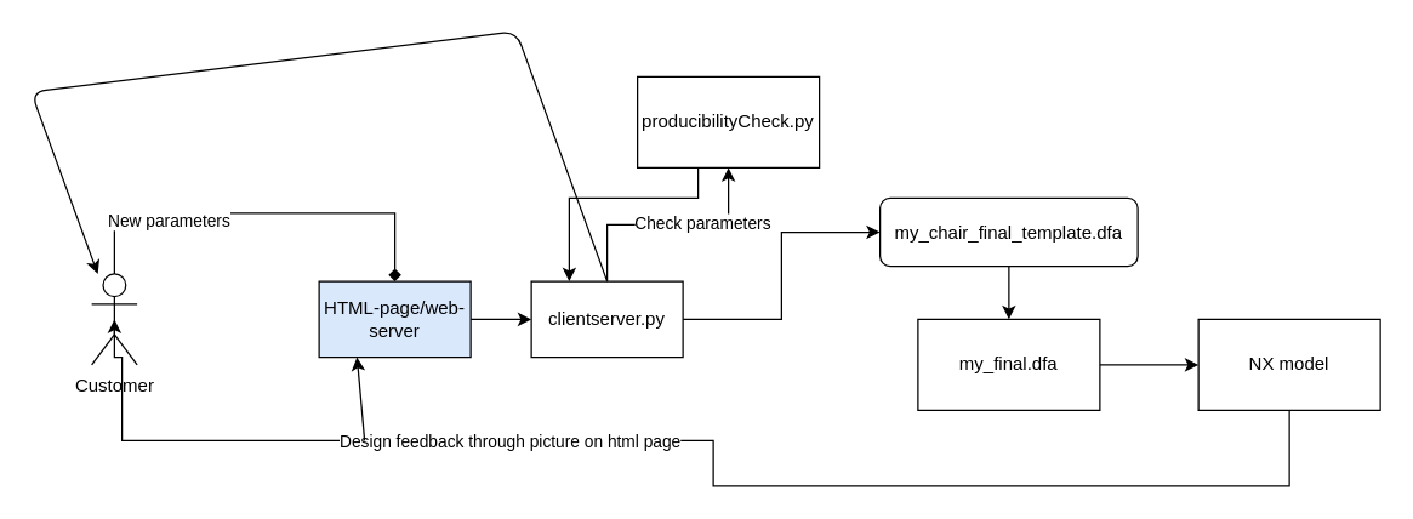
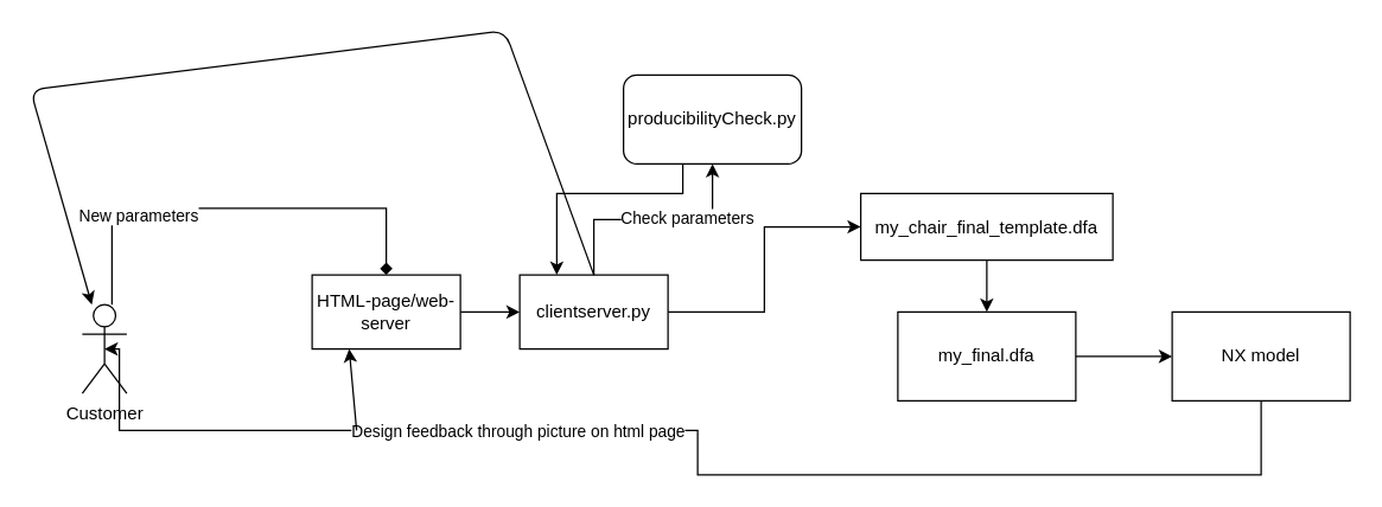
  <mxCell id="0" />
  <mxCell id="1" parent="0" />
  <mxCell id="2" style="edgeStyle=orthogonalEdgeStyle;rounded=0;orthogonalLoop=1;jettySize=auto;html=1;" parent="1" source="3" target="10" edge="1"><mxGeometry relative="1" as="geometry" /></mxCell>
- <mxCell id="3" value="HTML-page/web-server" style="rounded=0;whiteSpace=wrap;html=1;fillColor=#dae8fc;" parent="1" vertex="1"><mxGeometry x="210" y="185" width="100" height="50" as="geometry" /></mxCell>
+ <mxCell id="3" value="HTML-page/web-server" style="rounded=0;whiteSpace=wrap;html=1;" parent="1" vertex="1"><mxGeometry x="210" y="185" width="100" height="50" as="geometry" /></mxCell>
  <mxCell id="4" style="edgeStyle=orthogonalEdgeStyle;rounded=0;orthogonalLoop=1;jettySize=auto;html=1;entryX=0.5;entryY=0;entryDx=0;entryDy=0;endArrow=diamond;" parent="1" source="6" target="3" edge="1"><mxGeometry relative="1" as="geometry"><mxPoint x="150" y="210" as="targetPoint" /><Array as="points"><mxPoint x="75" y="140" /><mxPoint x="260" y="140" /></Array></mxGeometry></mxCell>
  <mxCell id="5" value="New parameters" style="edgeLabel;html=1;align=center;verticalAlign=middle;resizable=0;points=[];" parent="4" vertex="1" connectable="0"><mxGeometry x="-0.445" y="-4" relative="1" as="geometry"><mxPoint as="offset" /></mxGeometry></mxCell>
- <mxCell id="6" value="Customer" style="shape=umlActor;verticalLabelPosition=bottom;verticalAlign=top;html=1;outlineConnect=0;" parent="1" vertex="1"><mxGeometry x="60" y="180" width="30" height="60" as="geometry" /></mxCell>
+ <mxCell id="6" value="Customer" style="shape=umlActor;verticalLabelPosition=bottom;verticalAlign=top;html=1;outlineConnect=0;" parent="1" vertex="1"><mxGeometry x="55" y="205" width="30" height="60" as="geometry" /></mxCell>
  <mxCell id="7" style="edgeStyle=orthogonalEdgeStyle;rounded=0;orthogonalLoop=1;jettySize=auto;html=1;entryX=0;entryY=0.5;entryDx=0;entryDy=0;" parent="1" source="10" target="12" edge="1"><mxGeometry relative="1" as="geometry" /></mxCell>
  <mxCell id="8" style="edgeStyle=orthogonalEdgeStyle;rounded=0;orthogonalLoop=1;jettySize=auto;html=1;entryX=0.5;entryY=1;entryDx=0;entryDy=0;" edge="1" parent="1" source="10" target="21"><mxGeometry relative="1" as="geometry" /></mxCell>
  <mxCell id="9" value="Check parameters" style="edgeLabel;html=1;align=center;verticalAlign=middle;resizable=0;points=[];" vertex="1" connectable="0" parent="8"><mxGeometry x="0.284" y="2" relative="1" as="geometry"><mxPoint y="1" as="offset" /></mxGeometry></mxCell>
  <mxCell id="10" value="clientserver.py" style="rounded=0;whiteSpace=wrap;html=1;" parent="1" vertex="1"><mxGeometry x="350" y="185" width="100" height="50" as="geometry" /></mxCell>
  <mxCell id="11" style="edgeStyle=orthogonalEdgeStyle;rounded=0;orthogonalLoop=1;jettySize=auto;html=1;" parent="1" source="12" target="14" edge="1"><mxGeometry relative="1" as="geometry" /></mxCell>
- <mxCell id="12" value="my_chair_final_template.dfa" style="whiteSpace=wrap;html=1;rounded=1;" parent="1" vertex="1"><mxGeometry x="580" y="130" width="170" height="45" as="geometry" /></mxCell>
+ <mxCell id="12" value="my_chair_final_template.dfa" style="rounded=0;whiteSpace=wrap;html=1;" parent="1" vertex="1"><mxGeometry x="580" y="130" width="170" height="45" as="geometry" /></mxCell>
  <mxCell id="13" style="edgeStyle=orthogonalEdgeStyle;rounded=0;orthogonalLoop=1;jettySize=auto;html=1;" parent="1" source="14" target="17" edge="1"><mxGeometry relative="1" as="geometry" /></mxCell>
  <mxCell id="14" value="my_final.dfa" style="rounded=0;whiteSpace=wrap;html=1;" parent="1" vertex="1"><mxGeometry x="605" y="210" width="120" height="60" as="geometry" /></mxCell>
  <mxCell id="15" style="edgeStyle=orthogonalEdgeStyle;rounded=0;orthogonalLoop=1;jettySize=auto;html=1;entryX=0.5;entryY=0.5;entryDx=0;entryDy=0;entryPerimeter=0;" parent="1" source="17" target="6" edge="1"><mxGeometry relative="1" as="geometry"><mxPoint x="150" y="260" as="targetPoint" /><Array as="points"><mxPoint x="850" y="320" /><mxPoint x="470" y="320" /><mxPoint x="470" y="290" /><mxPoint x="80" y="290" /><mxPoint x="80" y="235" /><mxPoint x="75" y="235" /></Array></mxGeometry></mxCell>
  <mxCell id="16" value="Design feedback through picture on html page" style="edgeLabel;html=1;align=center;verticalAlign=middle;resizable=0;points=[];" parent="15" vertex="1" connectable="0"><mxGeometry x="0.273" relative="1" as="geometry"><mxPoint as="offset" /></mxGeometry></mxCell>
  <mxCell id="17" value="NX model" style="rounded=0;whiteSpace=wrap;html=1;" parent="1" vertex="1"><mxGeometry x="790" y="210" width="120" height="60" as="geometry" /></mxCell>
  <mxCell id="18" value="" style="endArrow=classic;html=1;entryX=0.25;entryY=1;entryDx=0;entryDy=0;" parent="1" target="3" edge="1"><mxGeometry width="50" height="50" relative="1" as="geometry"><mxPoint x="240" y="290" as="sourcePoint" /><mxPoint x="510" y="190" as="targetPoint" /></mxGeometry></mxCell>
  <mxCell id="19" value="" style="endArrow=classic;html=1;exitX=0.5;exitY=0;exitDx=0;exitDy=0;" parent="1" source="10" target="6" edge="1"><mxGeometry width="50" height="50" relative="1" as="geometry"><mxPoint x="450" y="240" as="sourcePoint" /><mxPoint x="430" y="30" as="targetPoint" /><Array as="points"><mxPoint x="340" y="20" /><mxPoint x="20" y="60" /></Array></mxGeometry></mxCell>
  <mxCell id="20" style="edgeStyle=orthogonalEdgeStyle;rounded=0;orthogonalLoop=1;jettySize=auto;html=1;entryX=0.25;entryY=0;entryDx=0;entryDy=0;" edge="1" parent="1" source="21" target="10"><mxGeometry relative="1" as="geometry"><Array as="points"><mxPoint x="460" y="130" /><mxPoint x="375" y="130" /></Array></mxGeometry></mxCell>
- <mxCell id="21" value="producibilityCheck.py" style="rounded=0;whiteSpace=wrap;html=1;" vertex="1" parent="1"><mxGeometry x="420" y="50" width="120" height="60" as="geometry" /></mxCell>
+ <mxCell id="21" value="producibilityCheck.py" style="whiteSpace=wrap;html=1;rounded=1;" vertex="1" parent="1"><mxGeometry x="420" y="50" width="120" height="60" as="geometry" /></mxCell>
